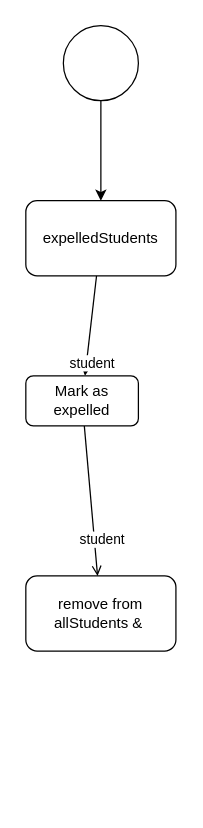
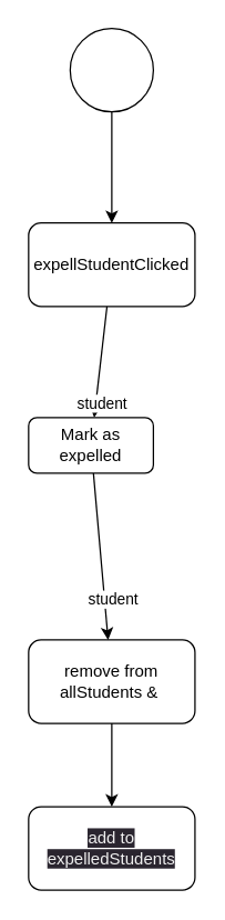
  <mxCell id="0" />
  <mxCell id="1" parent="0" />
  <mxCell id="2" value="" style="edgeStyle=none;html=1;" parent="1" source="3" target="6" edge="1"><mxGeometry relative="1" as="geometry" /></mxCell>
  <mxCell id="3" value="" style="ellipse;whiteSpace=wrap;html=1;aspect=fixed;" parent="1" vertex="1"><mxGeometry x="50" y="20" width="60" height="60" as="geometry" /></mxCell>
  <mxCell id="4" value="" style="edgeStyle=none;html=1;" parent="1" source="6" target="8" edge="1"><mxGeometry relative="1" as="geometry" /></mxCell>
  <mxCell id="5" value="student" style="edgeLabel;html=1;align=center;verticalAlign=middle;resizable=0;points=[];" vertex="1" connectable="0" parent="4"><mxGeometry x="-0.133" y="1" relative="1" as="geometry"><mxPoint x="-1" y="35" as="offset" /></mxGeometry></mxCell>
- <mxCell id="6" value="expelledStudents" style="rounded=1;whiteSpace=wrap;html=1;" parent="1" vertex="1"><mxGeometry x="20" y="160" width="120" height="60" as="geometry" /></mxCell>
- <mxCell id="7" value="" style="edgeStyle=none;html=1;endArrow=open;" parent="1" source="8" target="10" edge="1"><mxGeometry relative="1" as="geometry" /></mxCell>
+ <mxCell id="6" value="expellStudentClicked" style="rounded=1;whiteSpace=wrap;html=1;" parent="1" vertex="1"><mxGeometry x="20" y="160" width="120" height="60" as="geometry" /></mxCell>
+ <mxCell id="7" value="" style="edgeStyle=none;html=1;" parent="1" source="8" target="10" edge="1"><mxGeometry relative="1" as="geometry" /></mxCell>
  <mxCell id="8" value="Mark as expelled" style="rounded=1;whiteSpace=wrap;html=1;" parent="1" vertex="1"><mxGeometry x="20" y="300" width="90" height="40" as="geometry" /></mxCell>
+ <mxCell id="9" value="" style="edgeStyle=none;html=1;" edge="1" parent="1" source="10" target="12"><mxGeometry relative="1" as="geometry" /></mxCell>
  <mxCell id="10" value="remove from allStudents &amp;amp;&amp;nbsp;" style="rounded=1;whiteSpace=wrap;html=1;" parent="1" vertex="1"><mxGeometry x="20" y="460" width="120" height="60" as="geometry" /></mxCell>
  <mxCell id="11" value="student" style="edgeLabel;html=1;align=center;verticalAlign=middle;resizable=0;points=[];" vertex="1" connectable="0" parent="1"><mxGeometry x="80" y="430" as="geometry" /></mxCell>
+ <mxCell id="12" value="&lt;meta charset=&quot;utf-8&quot;&gt;&lt;span style=&quot;color: rgb(240, 240, 240); font-family: Helvetica; font-size: 12px; font-style: normal; font-variant-ligatures: normal; font-variant-caps: normal; font-weight: 400; letter-spacing: normal; orphans: 2; text-align: center; text-indent: 0px; text-transform: none; widows: 2; word-spacing: 0px; -webkit-text-stroke-width: 0px; background-color: rgb(42, 37, 47); text-decoration-thickness: initial; text-decoration-style: initial; text-decoration-color: initial; float: none; display: inline !important;&quot;&gt;add to expelledStudents&lt;/span&gt;" style="rounded=1;whiteSpace=wrap;html=1;" vertex="1" parent="1"><mxGeometry x="20" y="580" width="120" height="60" as="geometry" /></mxCell>
